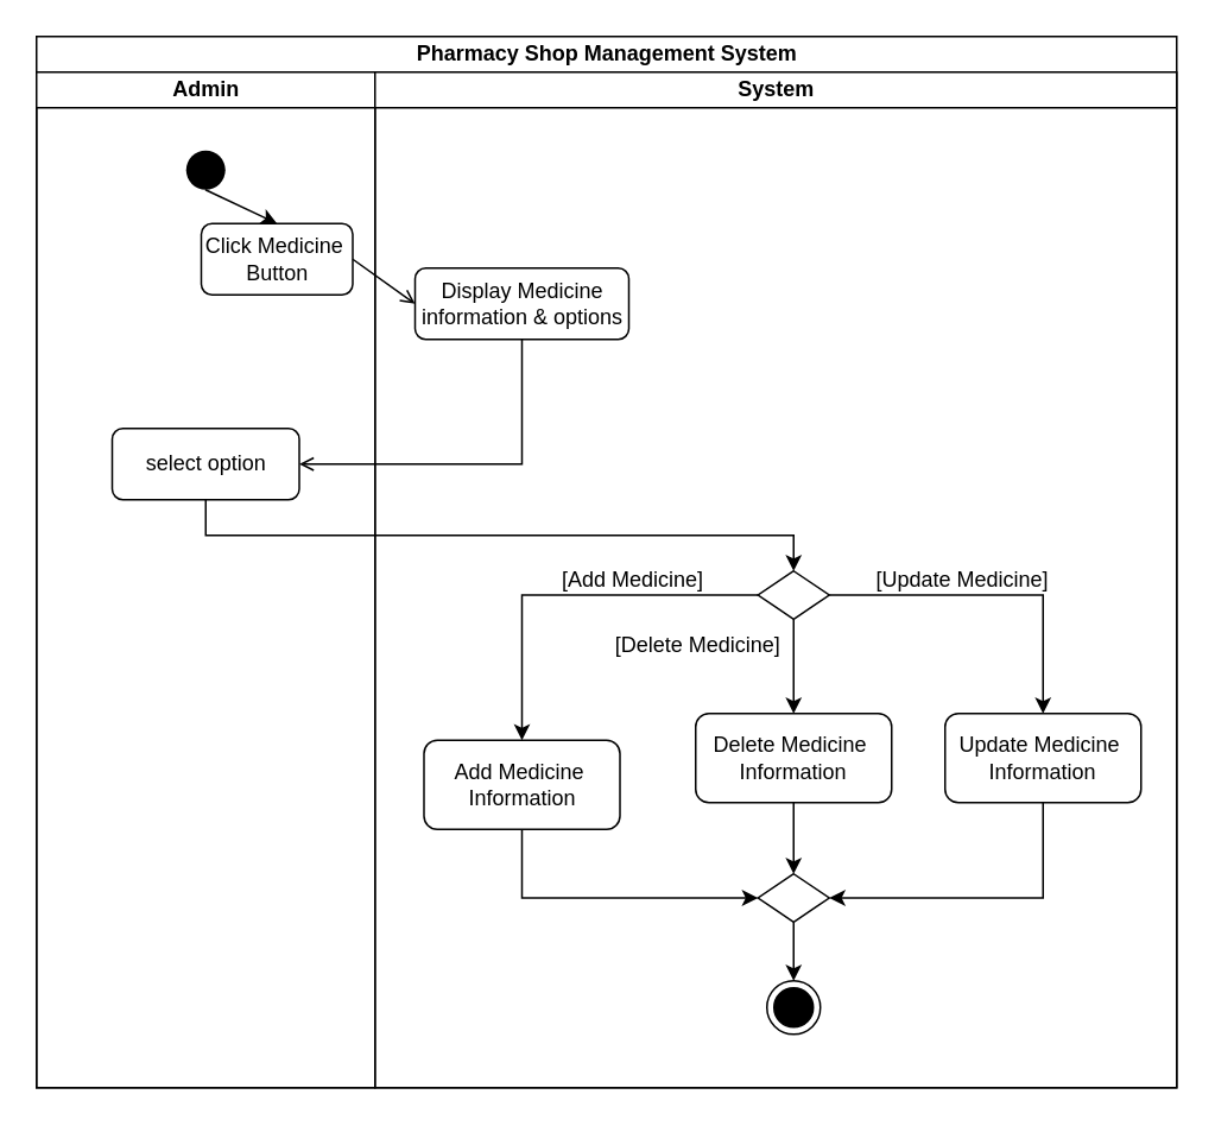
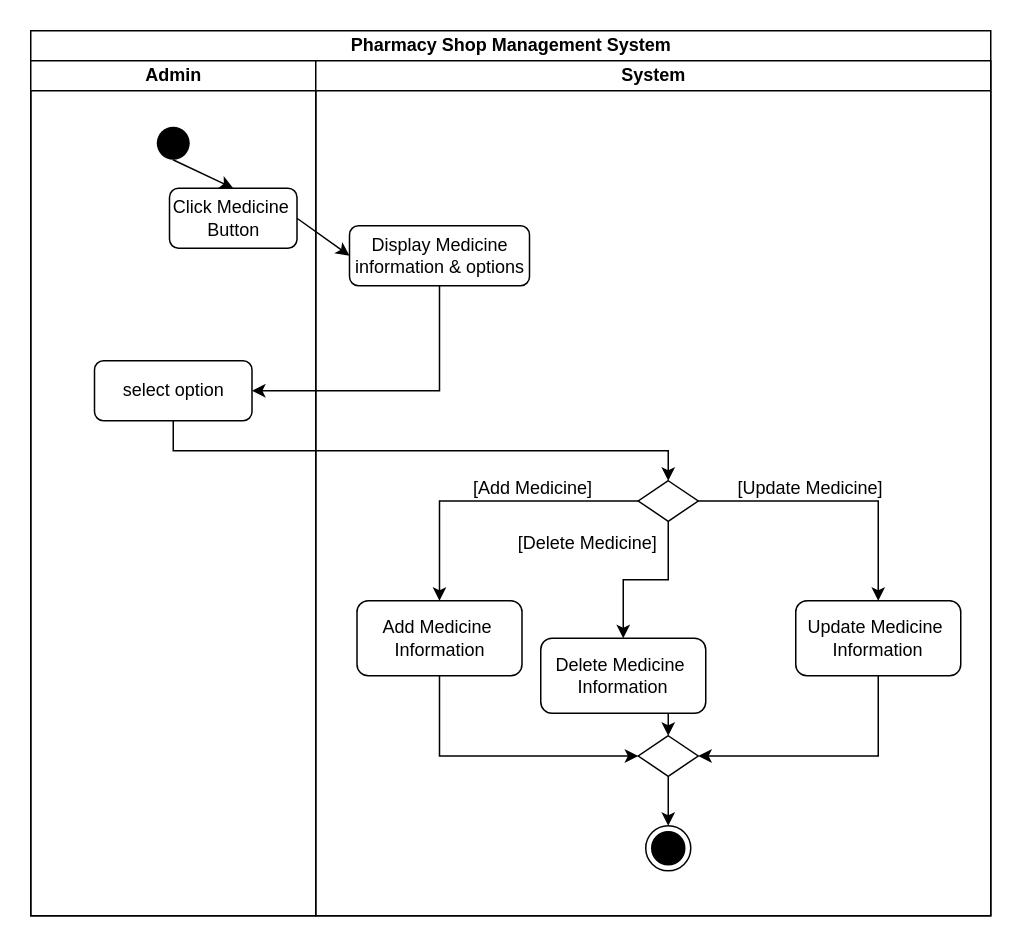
  <mxCell id="0" />
  <mxCell id="1" parent="0" />
  <mxCell id="2" value="Pharmacy Shop Management System" style="swimlane;childLayout=stackLayout;resizeParent=1;resizeParentMax=0;startSize=20;html=1;" parent="1" vertex="1"><mxGeometry x="20" y="20" width="640" height="590" as="geometry" /></mxCell>
  <mxCell id="3" value="Admin" style="swimlane;startSize=20;html=1;" parent="2" vertex="1"><mxGeometry y="20" width="190" height="570" as="geometry" /></mxCell>
  <mxCell id="4" style="rounded=0;orthogonalLoop=1;jettySize=auto;html=1;exitX=0.493;exitY=0.867;exitDx=0;exitDy=0;entryX=0.5;entryY=0;entryDx=0;entryDy=0;exitPerimeter=0;" parent="3" source="5" target="6" edge="1"><mxGeometry relative="1" as="geometry" /></mxCell>
  <mxCell id="5" value="" style="ellipse;shape=startState;fillColor=#000000;strokeColor=none;" parent="3" vertex="1"><mxGeometry x="80" y="40" width="30" height="30" as="geometry" /></mxCell>
  <mxCell id="6" value="Click Medicine&amp;nbsp;&lt;br&gt;Button" style="rounded=1;whiteSpace=wrap;html=1;" parent="3" vertex="1"><mxGeometry x="92.5" y="85" width="85" height="40" as="geometry" /></mxCell>
  <mxCell id="7" value="select option" style="rounded=1;whiteSpace=wrap;html=1;" parent="3" vertex="1"><mxGeometry x="42.5" y="200" width="105" height="40" as="geometry" /></mxCell>
- <mxCell id="8" style="rounded=0;orthogonalLoop=1;jettySize=auto;html=1;exitX=1;exitY=0.5;exitDx=0;exitDy=0;entryX=0;entryY=0.5;entryDx=0;entryDy=0;endArrow=open;" parent="2" source="6" target="19" edge="1"><mxGeometry relative="1" as="geometry" /></mxCell>
- <mxCell id="9" style="edgeStyle=orthogonalEdgeStyle;rounded=0;orthogonalLoop=1;jettySize=auto;html=1;exitX=0.5;exitY=1;exitDx=0;exitDy=0;entryX=1;entryY=0.5;entryDx=0;entryDy=0;endArrow=open;" parent="2" source="19" target="7" edge="1"><mxGeometry relative="1" as="geometry" /></mxCell>
+ <mxCell id="8" style="rounded=0;orthogonalLoop=1;jettySize=auto;html=1;exitX=1;exitY=0.5;exitDx=0;exitDy=0;entryX=0;entryY=0.5;entryDx=0;entryDy=0;" parent="2" source="6" target="19" edge="1"><mxGeometry relative="1" as="geometry" /></mxCell>
+ <mxCell id="9" style="edgeStyle=orthogonalEdgeStyle;rounded=0;orthogonalLoop=1;jettySize=auto;html=1;exitX=0.5;exitY=1;exitDx=0;exitDy=0;entryX=1;entryY=0.5;entryDx=0;entryDy=0;" parent="2" source="19" target="7" edge="1"><mxGeometry relative="1" as="geometry" /></mxCell>
  <mxCell id="10" style="edgeStyle=orthogonalEdgeStyle;rounded=0;orthogonalLoop=1;jettySize=auto;html=1;exitX=0.5;exitY=1;exitDx=0;exitDy=0;entryX=0.5;entryY=0;entryDx=0;entryDy=0;" parent="2" source="7" target="14" edge="1"><mxGeometry relative="1" as="geometry" /></mxCell>
  <mxCell id="11" value="System" style="swimlane;startSize=20;html=1;" parent="2" vertex="1"><mxGeometry x="190" y="20" width="450" height="570" as="geometry" /></mxCell>
  <mxCell id="12" style="edgeStyle=orthogonalEdgeStyle;rounded=0;orthogonalLoop=1;jettySize=auto;html=1;exitX=0.5;exitY=1;exitDx=0;exitDy=0;entryX=0.5;entryY=0;entryDx=0;entryDy=0;" parent="11" source="14" target="25" edge="1"><mxGeometry relative="1" as="geometry" /></mxCell>
  <mxCell id="13" style="edgeStyle=orthogonalEdgeStyle;rounded=0;orthogonalLoop=1;jettySize=auto;html=1;exitX=0;exitY=0.5;exitDx=0;exitDy=0;entryX=0.5;entryY=0;entryDx=0;entryDy=0;" parent="11" source="14" target="21" edge="1"><mxGeometry relative="1" as="geometry" /></mxCell>
  <mxCell id="14" value="" style="rhombus;whiteSpace=wrap;html=1;" parent="11" vertex="1"><mxGeometry x="215" y="280" width="40" height="27" as="geometry" /></mxCell>
  <mxCell id="15" value="[Add Medicine]" style="text;html=1;strokeColor=none;fillColor=none;align=center;verticalAlign=middle;whiteSpace=wrap;rounded=0;" parent="11" vertex="1"><mxGeometry x="100" y="270" width="90" height="30" as="geometry" /></mxCell>
  <mxCell id="16" style="edgeStyle=orthogonalEdgeStyle;rounded=0;orthogonalLoop=1;jettySize=auto;html=1;entryX=1;entryY=0.5;entryDx=0;entryDy=0;exitX=0.5;exitY=1;exitDx=0;exitDy=0;" parent="11" source="17" target="28" edge="1"><mxGeometry relative="1" as="geometry" /></mxCell>
  <mxCell id="17" value="Update Medicine&amp;nbsp;&lt;br style=&quot;border-color: var(--border-color);&quot;&gt;Information" style="rounded=1;whiteSpace=wrap;html=1;" parent="11" vertex="1"><mxGeometry x="320" y="360" width="110" height="50" as="geometry" /></mxCell>
  <mxCell id="18" style="rounded=0;orthogonalLoop=1;jettySize=auto;html=1;exitX=1;exitY=0.5;exitDx=0;exitDy=0;entryX=0.5;entryY=0;entryDx=0;entryDy=0;edgeStyle=orthogonalEdgeStyle;" parent="11" source="14" target="17" edge="1"><mxGeometry relative="1" as="geometry" /></mxCell>
  <mxCell id="19" value="Display Medicine&lt;br&gt;information &amp;amp; options" style="rounded=1;whiteSpace=wrap;html=1;" parent="11" vertex="1"><mxGeometry x="22.5" y="110" width="120" height="40" as="geometry" /></mxCell>
  <mxCell id="20" style="edgeStyle=orthogonalEdgeStyle;rounded=0;orthogonalLoop=1;jettySize=auto;html=1;exitX=0.5;exitY=1;exitDx=0;exitDy=0;entryX=0;entryY=0.5;entryDx=0;entryDy=0;" parent="11" source="21" target="28" edge="1"><mxGeometry relative="1" as="geometry" /></mxCell>
- <mxCell id="21" value="Add Medicine&amp;nbsp;&lt;br&gt;Information" style="rounded=1;whiteSpace=wrap;html=1;" parent="11" vertex="1"><mxGeometry x="27.5" y="375" width="110" height="50" as="geometry" /></mxCell>
+ <mxCell id="21" value="Add Medicine&amp;nbsp;&lt;br&gt;Information" style="rounded=1;whiteSpace=wrap;html=1;" parent="11" vertex="1"><mxGeometry x="27.5" y="360" width="110" height="50" as="geometry" /></mxCell>
  <mxCell id="22" value="[Update Medicine]" style="text;html=1;strokeColor=none;fillColor=none;align=center;verticalAlign=middle;whiteSpace=wrap;rounded=0;" parent="11" vertex="1"><mxGeometry x="280" y="270" width="100" height="30" as="geometry" /></mxCell>
  <mxCell id="23" value="[Delete Medicine]" style="text;html=1;strokeColor=none;fillColor=none;align=center;verticalAlign=middle;whiteSpace=wrap;rounded=0;" parent="11" vertex="1"><mxGeometry x="130" y="307" width="103" height="30" as="geometry" /></mxCell>
  <mxCell id="24" style="edgeStyle=orthogonalEdgeStyle;rounded=0;orthogonalLoop=1;jettySize=auto;html=1;exitX=0.5;exitY=1;exitDx=0;exitDy=0;entryX=0.5;entryY=0;entryDx=0;entryDy=0;" parent="11" source="25" target="28" edge="1"><mxGeometry relative="1" as="geometry" /></mxCell>
- <mxCell id="25" value="Delete Medicine&amp;nbsp;&lt;br style=&quot;border-color: var(--border-color);&quot;&gt;Information" style="rounded=1;whiteSpace=wrap;html=1;" parent="11" vertex="1"><mxGeometry x="180" y="360" width="110" height="50" as="geometry" /></mxCell>
+ <mxCell id="25" value="Delete Medicine&amp;nbsp;&lt;br style=&quot;border-color: var(--border-color);&quot;&gt;Information" style="rounded=1;whiteSpace=wrap;html=1;" parent="11" vertex="1"><mxGeometry x="150" y="385" width="110" height="50" as="geometry" /></mxCell>
  <mxCell id="26" value="" style="ellipse;html=1;shape=endState;fillColor=#000000;strokeColor=#000000;" parent="11" vertex="1"><mxGeometry x="220" y="510" width="30" height="30" as="geometry" /></mxCell>
  <mxCell id="27" style="edgeStyle=orthogonalEdgeStyle;rounded=0;orthogonalLoop=1;jettySize=auto;html=1;exitX=0.5;exitY=1;exitDx=0;exitDy=0;entryX=0.5;entryY=0;entryDx=0;entryDy=0;" parent="11" source="28" target="26" edge="1"><mxGeometry relative="1" as="geometry" /></mxCell>
  <mxCell id="28" value="" style="rhombus;whiteSpace=wrap;html=1;" parent="11" vertex="1"><mxGeometry x="215" y="450" width="40" height="27" as="geometry" /></mxCell>
